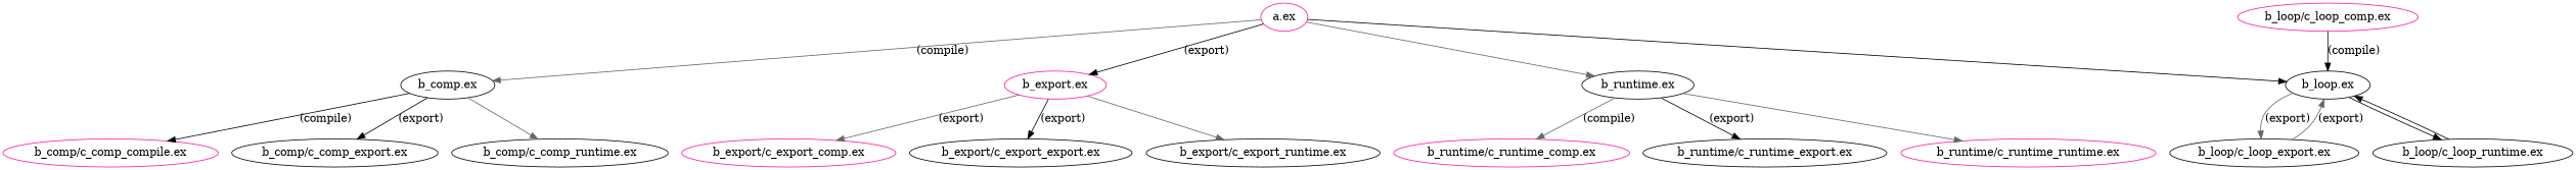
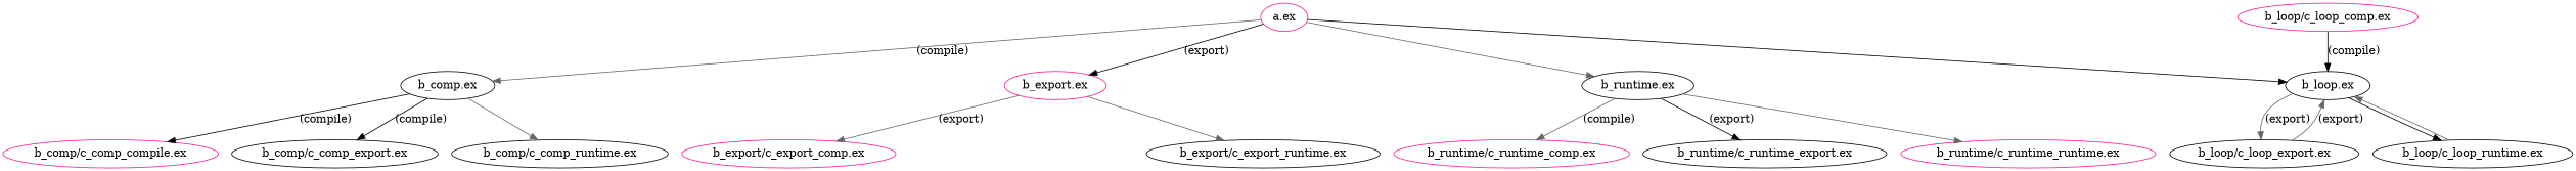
  digraph {
    node [color=black]
    edge [color=gray40]
    "a.ex" [color=deeppink]
    "b_comp.ex"
    "b_export.ex" [color=deeppink]
    "b_runtime.ex"
    "b_loop.ex"
    "b_comp/c_comp_compile.ex" [color=deeppink]
    "b_comp/c_comp_export.ex"
    "b_comp/c_comp_runtime.ex"
    "b_export/c_export_comp.ex" [color=deeppink]
-   "b_export/c_export_export.ex"
    "b_export/c_export_runtime.ex"
    "b_runtime/c_runtime_comp.ex" [color=deeppink]
    "b_runtime/c_runtime_export.ex"
    "b_runtime/c_runtime_runtime.ex" [color=deeppink]
    "b_loop/c_loop_export.ex"
    "b_loop/c_loop_runtime.ex"
    "b_loop/c_loop_comp.ex" [color=deeppink]
    "a.ex" -> "b_comp.ex" [label="(compile)"]
    "a.ex" -> "b_export.ex" [color=black label="(export)"]
    "a.ex" -> "b_runtime.ex"
    "a.ex" -> "b_loop.ex" [color=black]
    "b_comp.ex" -> "b_comp/c_comp_compile.ex" [color=black label="(compile)"]
-   "b_comp.ex" -> "b_comp/c_comp_export.ex" [color=black label="(export)"]
+   "b_comp.ex" -> "b_comp/c_comp_export.ex" [color=black label="(compile)"]
    "b_comp.ex" -> "b_comp/c_comp_runtime.ex"
    "b_export.ex" -> "b_export/c_export_comp.ex" [label="(export)"]
-   "b_export.ex" -> "b_export/c_export_export.ex" [color=black label="(export)"]
    "b_export.ex" -> "b_export/c_export_runtime.ex"
    "b_runtime.ex" -> "b_runtime/c_runtime_comp.ex" [label="(compile)"]
    "b_runtime.ex" -> "b_runtime/c_runtime_export.ex" [color=black label="(export)"]
    "b_runtime.ex" -> "b_runtime/c_runtime_runtime.ex"
    "b_loop.ex" -> "b_loop/c_loop_export.ex" [label="(export)"]
    "b_loop.ex" -> "b_loop/c_loop_runtime.ex" [color=black]
    "b_loop/c_loop_export.ex" -> "b_loop.ex" [label="(export)"]
-   "b_loop/c_loop_runtime.ex" -> "b_loop.ex" [color=black]
+   "b_loop/c_loop_runtime.ex" -> "b_loop.ex"
    "b_loop/c_loop_comp.ex" -> "b_loop.ex" [color=black label="(compile)"]
  }
